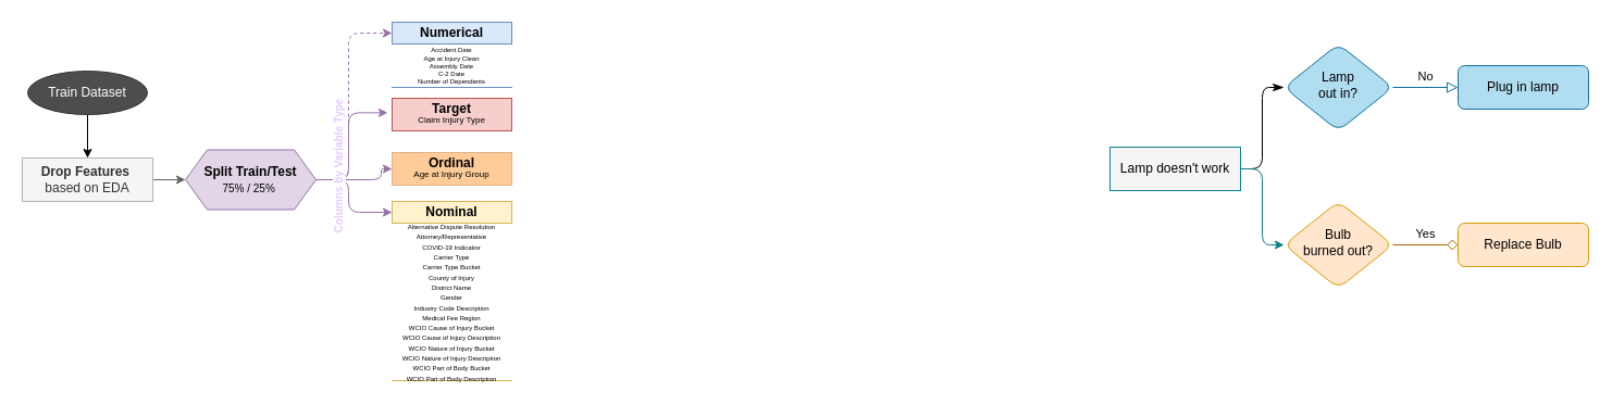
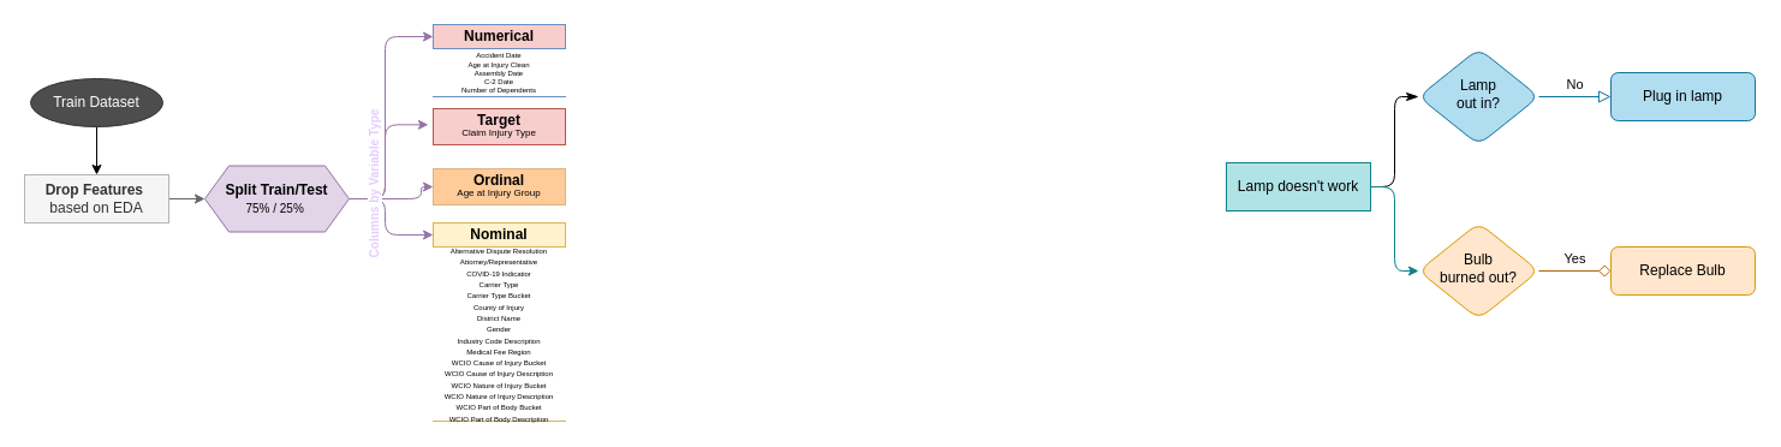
  <mxCell id="0" />
  <mxCell id="1" parent="0" />
  <mxCell id="2" value="" style="edgeStyle=elbowEdgeStyle;html=1;fontSize=10;fontColor=#FFFFFF;fillColor=#e1d5e7;strokeColor=#9673a6;exitX=1;exitY=0.5;exitDx=0;exitDy=0;entryX=0;entryY=0.5;entryDx=0;entryDy=0;" parent="1" source="19" target="28" edge="1"><mxGeometry relative="1" as="geometry"><mxPoint x="300" y="175" as="sourcePoint" /><mxPoint x="370" y="175" as="targetPoint" /><Array as="points"><mxPoint x="320" y="190" /></Array></mxGeometry></mxCell>
  <mxCell id="3" value="&lt;br&gt;&lt;b&gt;&lt;br&gt;&lt;/b&gt;" style="edgeLabel;html=1;align=center;verticalAlign=middle;resizable=0;points=[];fontSize=10;fontColor=#E6DAB8;rotation=-90;" parent="2" vertex="1" connectable="0"><mxGeometry x="-0.169" y="-3" relative="1" as="geometry"><mxPoint x="-13" y="44" as="offset" /></mxGeometry></mxCell>
  <mxCell id="4" value="" style="edgeStyle=elbowEdgeStyle;html=1;fontSize=10;fontColor=#FFFFFF;fillColor=#e1d5e7;strokeColor=#9673a6;exitX=1;exitY=0.5;exitDx=0;exitDy=0;entryX=0;entryY=0.5;entryDx=0;entryDy=0;" parent="1" source="19" target="25" edge="1"><mxGeometry relative="1" as="geometry"><mxPoint x="330" y="175" as="sourcePoint" /><mxPoint x="365.56" y="118.32" as="targetPoint" /><Array as="points"><mxPoint x="350" y="140" /></Array></mxGeometry></mxCell>
  <mxCell id="5" value="&lt;br&gt;&lt;b&gt;&lt;br&gt;&lt;/b&gt;" style="edgeLabel;html=1;align=center;verticalAlign=middle;resizable=0;points=[];fontSize=10;fontColor=#E6DAB8;rotation=-90;" parent="4" vertex="1" connectable="0"><mxGeometry x="-0.169" y="-3" relative="1" as="geometry"><mxPoint x="-13" y="44" as="offset" /></mxGeometry></mxCell>
  <mxCell id="6" value="" style="rounded=1;html=1;jettySize=auto;orthogonalLoop=1;fontSize=11;endArrow=classicThin;endFill=1;endSize=8;strokeWidth=1;shadow=0;labelBackgroundColor=none;edgeStyle=orthogonalEdgeStyle;fillColor=#b0e3e6;strokeColor=default;entryX=0;entryY=0.5;entryDx=0;entryDy=0;exitX=1;exitY=0.5;exitDx=0;exitDy=0;" parent="1" source="8" target="10" edge="1"><mxGeometry relative="1" as="geometry" /></mxCell>
  <mxCell id="7" style="edgeStyle=orthogonalEdgeStyle;rounded=1;html=1;exitX=1;exitY=0.5;exitDx=0;exitDy=0;entryX=0;entryY=0.5;entryDx=0;entryDy=0;fillColor=#b0e3e6;strokeColor=#0e8088;" parent="1" source="8" target="13" edge="1"><mxGeometry relative="1" as="geometry" /></mxCell>
- <mxCell id="8" value="Lamp doesn't work" style="rounded=1;whiteSpace=wrap;html=1;fontSize=12;glass=0;strokeWidth=1;shadow=0;fillColor=#f5f5f5;strokeColor=#0e8088;arcSize=0;" parent="1" vertex="1"><mxGeometry x="1020" y="135" width="120" height="40" as="geometry" /></mxCell>
+ <mxCell id="8" value="Lamp doesn't work" style="rounded=1;whiteSpace=wrap;html=1;fontSize=12;glass=0;strokeWidth=1;shadow=0;fillColor=#b0e3e6;strokeColor=#0e8088;arcSize=0;" parent="1" vertex="1"><mxGeometry x="1020" y="135" width="120" height="40" as="geometry" /></mxCell>
  <mxCell id="9" value="No" style="edgeStyle=orthogonalEdgeStyle;rounded=1;html=1;jettySize=auto;orthogonalLoop=1;fontSize=11;endArrow=block;endFill=0;endSize=8;strokeWidth=1;shadow=0;labelBackgroundColor=none;fillColor=#b1ddf0;strokeColor=#10739e;" parent="1" source="10" target="11" edge="1"><mxGeometry y="10" relative="1" as="geometry"><mxPoint as="offset" /></mxGeometry></mxCell>
  <mxCell id="10" value="Lamp&lt;br&gt;out in?" style="rhombus;whiteSpace=wrap;html=1;shadow=0;fontFamily=Helvetica;fontSize=12;align=center;strokeWidth=1;spacing=6;spacingTop=-4;rounded=1;fillColor=#b1ddf0;strokeColor=#10739e;" parent="1" vertex="1"><mxGeometry x="1180" y="40" width="100" height="80" as="geometry" /></mxCell>
  <mxCell id="11" value="Plug in lamp" style="rounded=1;whiteSpace=wrap;html=1;fontSize=12;glass=0;strokeWidth=1;shadow=0;fillColor=#b1ddf0;strokeColor=#10739e;" parent="1" vertex="1"><mxGeometry x="1340" y="60" width="120" height="40" as="geometry" /></mxCell>
  <mxCell id="12" value="Yes" style="edgeStyle=orthogonalEdgeStyle;rounded=1;html=1;jettySize=auto;orthogonalLoop=1;fontSize=11;endArrow=diamond;endFill=0;endSize=8;strokeWidth=1;shadow=0;labelBackgroundColor=none;fillColor=#fad7ac;strokeColor=#b46504;" parent="1" source="13" target="14" edge="1"><mxGeometry y="10" relative="1" as="geometry"><mxPoint as="offset" /></mxGeometry></mxCell>
  <mxCell id="13" value="Bulb&lt;br&gt;burned out?" style="rhombus;whiteSpace=wrap;html=1;shadow=0;fontFamily=Helvetica;fontSize=12;align=center;strokeWidth=1;spacing=6;spacingTop=-4;rounded=1;fillColor=#ffe6cc;strokeColor=#d79b00;" parent="1" vertex="1"><mxGeometry x="1180" y="185" width="100" height="80" as="geometry" /></mxCell>
  <mxCell id="14" value="Replace Bulb" style="rounded=1;whiteSpace=wrap;html=1;fontSize=12;glass=0;strokeWidth=1;shadow=0;fillColor=#ffe6cc;strokeColor=#d79b00;" parent="1" vertex="1"><mxGeometry x="1340" y="205" width="120" height="40" as="geometry" /></mxCell>
  <mxCell id="15" style="edgeStyle=none;html=1;exitX=0.5;exitY=1;exitDx=0;exitDy=0;entryX=0.5;entryY=0;entryDx=0;entryDy=0;fontColor=#FFFFFF;" parent="1" source="16" target="18" edge="1"><mxGeometry relative="1" as="geometry" /></mxCell>
  <mxCell id="16" value="Train Dataset" style="ellipse;whiteSpace=wrap;html=1;fillColor=#4D4D4D;strokeColor=#333333;fontColor=#FFFFFF;" parent="1" vertex="1"><mxGeometry x="25" y="65" width="110" height="40" as="geometry" /></mxCell>
  <mxCell id="17" style="edgeStyle=none;html=1;exitX=1;exitY=0.5;exitDx=0;exitDy=0;entryX=0;entryY=0.5;entryDx=0;entryDy=0;fontColor=#FFFFFF;fillColor=#f5f5f5;strokeColor=#666666;" parent="1" source="18" target="19" edge="1"><mxGeometry relative="1" as="geometry" /></mxCell>
  <mxCell id="18" value="&lt;b&gt;Drop Features&amp;nbsp; &lt;br&gt;&lt;/b&gt;based on EDA" style="rounded=1;whiteSpace=wrap;html=1;fontSize=12;glass=0;strokeWidth=1;shadow=0;fillColor=#f5f5f5;strokeColor=#B5B5B5;arcSize=0;fontColor=#333333;" parent="1" vertex="1"><mxGeometry x="20" y="145" width="120" height="40" as="geometry" /></mxCell>
  <mxCell id="19" value="&lt;b&gt;Split Train/Test&lt;/b&gt;&lt;br&gt;&lt;font style=&quot;font-size: 10px;&quot;&gt;75% / 25%&lt;b&gt;&amp;nbsp;&lt;/b&gt;&lt;/font&gt;" style="shape=hexagon;perimeter=hexagonPerimeter2;whiteSpace=wrap;html=1;fixedSize=1;fillColor=#e1d5e7;strokeColor=#9673a6;rounded=1;glass=0;strokeWidth=1;shadow=0;arcSize=0;" parent="1" vertex="1"><mxGeometry x="170" y="137.5" width="120" height="55" as="geometry" /></mxCell>
- <mxCell id="20" value="&lt;b&gt;Numerical&lt;/b&gt;" style="whiteSpace=wrap;html=1;fillColor=#dae8fc;strokeColor=#6c8ebf;rounded=1;glass=0;strokeWidth=1;shadow=0;arcSize=0;" parent="1" vertex="1"><mxGeometry x="360" y="20" width="110" height="20" as="geometry" /></mxCell>
+ <mxCell id="20" value="&lt;b&gt;Numerical&lt;/b&gt;" style="whiteSpace=wrap;html=1;fillColor=#f8cecc;strokeColor=#6c8ebf;rounded=1;glass=0;strokeWidth=1;shadow=0;arcSize=0;" parent="1" vertex="1"><mxGeometry x="360" y="20" width="110" height="20" as="geometry" /></mxCell>
  <mxCell id="21" value="" style="edgeStyle=elbowEdgeStyle;html=1;fontSize=10;fontColor=#FFFFFF;fillColor=#e1d5e7;strokeColor=#9673a6;exitX=1;exitY=0.5;exitDx=0;exitDy=0;entryX=-0.037;entryY=0.444;entryDx=0;entryDy=0;entryPerimeter=0;" parent="1" source="19" target="23" edge="1"><mxGeometry relative="1" as="geometry"><mxPoint x="330" y="175" as="sourcePoint" /><mxPoint x="370" y="40" as="targetPoint" /><Array as="points"><mxPoint x="320" y="140" /></Array></mxGeometry></mxCell>
  <mxCell id="22" value="&lt;br&gt;&lt;b&gt;&lt;br&gt;&lt;/b&gt;" style="edgeLabel;html=1;align=center;verticalAlign=middle;resizable=0;points=[];fontSize=10;fontColor=#E6DAB8;rotation=-90;" parent="21" vertex="1" connectable="0"><mxGeometry x="-0.169" y="-3" relative="1" as="geometry"><mxPoint x="-13" y="44" as="offset" /></mxGeometry></mxCell>
  <mxCell id="23" value="&lt;p style=&quot;line-height: 70%;&quot;&gt;&lt;b&gt;Target&lt;/b&gt;&lt;br&gt;&lt;font style=&quot;font-size: 8px;&quot;&gt;Claim Injury Type&lt;/font&gt;&lt;/p&gt;" style="whiteSpace=wrap;html=1;fillColor=#f8cecc;strokeColor=#b85450;rounded=1;glass=0;strokeWidth=1;shadow=0;arcSize=0;" parent="1" vertex="1"><mxGeometry x="360" y="90" width="110" height="30" as="geometry" /></mxCell>
  <mxCell id="24" value="&lt;p style=&quot;line-height: 63%;&quot;&gt;&lt;font style=&quot;font-size: 6px;&quot;&gt;Accident Date&lt;br&gt;Age at Injury Clean&lt;br&gt;Assembly Date&lt;br&gt;C-2 Date&lt;br&gt;Number of Dependents&lt;/font&gt;&lt;br&gt;&lt;/p&gt;" style="shape=partialRectangle;whiteSpace=wrap;html=1;left=0;right=0;fillColor=none;strokeColor=#6c8ebf;fontSize=10;" parent="1" vertex="1"><mxGeometry x="360" y="40" width="110" height="40" as="geometry" /></mxCell>
  <mxCell id="25" value="&lt;p style=&quot;line-height: 70%;&quot;&gt;&lt;b&gt;Ordinal&lt;/b&gt;&lt;br&gt;&lt;font style=&quot;font-size: 8px;&quot;&gt;Age at Injury Group&lt;/font&gt;&lt;/p&gt;" style="whiteSpace=wrap;html=1;fillColor=#ffcc99;strokeColor=#DEB185;rounded=1;glass=0;strokeWidth=1;shadow=0;arcSize=0;" parent="1" vertex="1"><mxGeometry x="360" y="140" width="110" height="30" as="geometry" /></mxCell>
- <mxCell id="26" value="" style="edgeStyle=elbowEdgeStyle;html=1;fontSize=10;fontColor=#FFFFFF;fillColor=#e1d5e7;strokeColor=#9673a6;dashed=1;" parent="1" source="19" target="20" edge="1"><mxGeometry relative="1" as="geometry"><Array as="points"><mxPoint x="320" y="90" /></Array></mxGeometry></mxCell>
+ <mxCell id="26" value="" style="edgeStyle=elbowEdgeStyle;html=1;fontSize=10;fontColor=#FFFFFF;fillColor=#e1d5e7;strokeColor=#9673a6;" parent="1" source="19" target="20" edge="1"><mxGeometry relative="1" as="geometry"><Array as="points"><mxPoint x="320" y="90" /></Array></mxGeometry></mxCell>
  <mxCell id="27" value="&lt;b&gt;Columns by Variable Type&lt;/b&gt;" style="edgeLabel;html=1;align=center;verticalAlign=middle;resizable=0;points=[];fontSize=10;fontColor=#E5CCFF;rotation=-90;" parent="26" vertex="1" connectable="0"><mxGeometry x="-0.169" y="-3" relative="1" as="geometry"><mxPoint x="-13" y="44" as="offset" /></mxGeometry></mxCell>
  <mxCell id="28" value="&lt;b&gt;Nominal&lt;/b&gt;" style="whiteSpace=wrap;html=1;fillColor=#fff2cc;strokeColor=#d6b656;rounded=1;glass=0;strokeWidth=1;shadow=0;arcSize=0;" parent="1" vertex="1"><mxGeometry x="360" y="185" width="110" height="20" as="geometry" /></mxCell>
  <mxCell id="29" value="&lt;p style=&quot;line-height: 73%;&quot;&gt;&lt;font style=&quot;&quot;&gt;&lt;font style=&quot;font-size: 6px;&quot;&gt;Alternative Dispute Resolution Attorney/Representative&lt;br&gt;COVID-19 Indicatior&lt;br&gt;Carrier Type&lt;br&gt;Carrier Type Bucket&lt;br&gt;County of Injury&lt;br&gt;District Name&lt;br&gt;Gender&lt;br&gt;Industry Code Description&lt;br&gt;Medical Fee Region &lt;br&gt;WCIO Cause of Injury Bucket &lt;br&gt;WCIO Cause of Injury Description &lt;br&gt;WCIO Nature of Injury Bucket &lt;br&gt;WCIO Nature of Injury Description &lt;br&gt;WCIO Part of Body Bucket &lt;br&gt;WCIO Part of Body Description&lt;/font&gt;&lt;br&gt;&lt;/font&gt;&lt;/p&gt;" style="shape=partialRectangle;whiteSpace=wrap;html=1;left=0;right=0;fillColor=none;strokeColor=#d6b656;fontSize=10;" parent="1" vertex="1"><mxGeometry x="360" y="205" width="110" height="145" as="geometry" /></mxCell>
